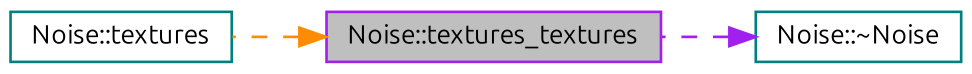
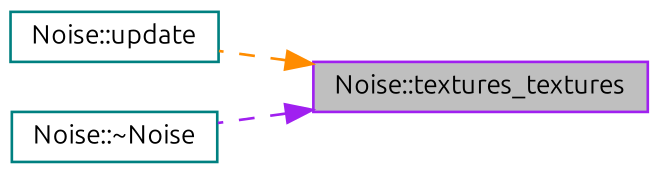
  digraph {
    fontname=Ubuntu
    rankdir=RL
    node [color=teal fontname=Ubuntu fontsize=10 shape=record]
    edge [dir=back fontname=Ubuntu fontsize=10 labelfontname=Helvetica labelfontsize=10 style=dashed]
    n1 [color=purple fillcolor=grey75 fontcolor=black height=0.2 label="Noise::textures_textures" style=filled width=0.4]
-   n2 [height=0.2 label="Noise::textures" width=0.4]
+   n2 [height=0.2 label="Noise::update" width=0.4]
    n3 [height=0.2 label="Noise::~Noise" width=0.4]
    n1 -> n2 [color=darkorange]
-   n3 -> n1 [color=purple]
+   n1 -> n3 [color=purple]
  }
